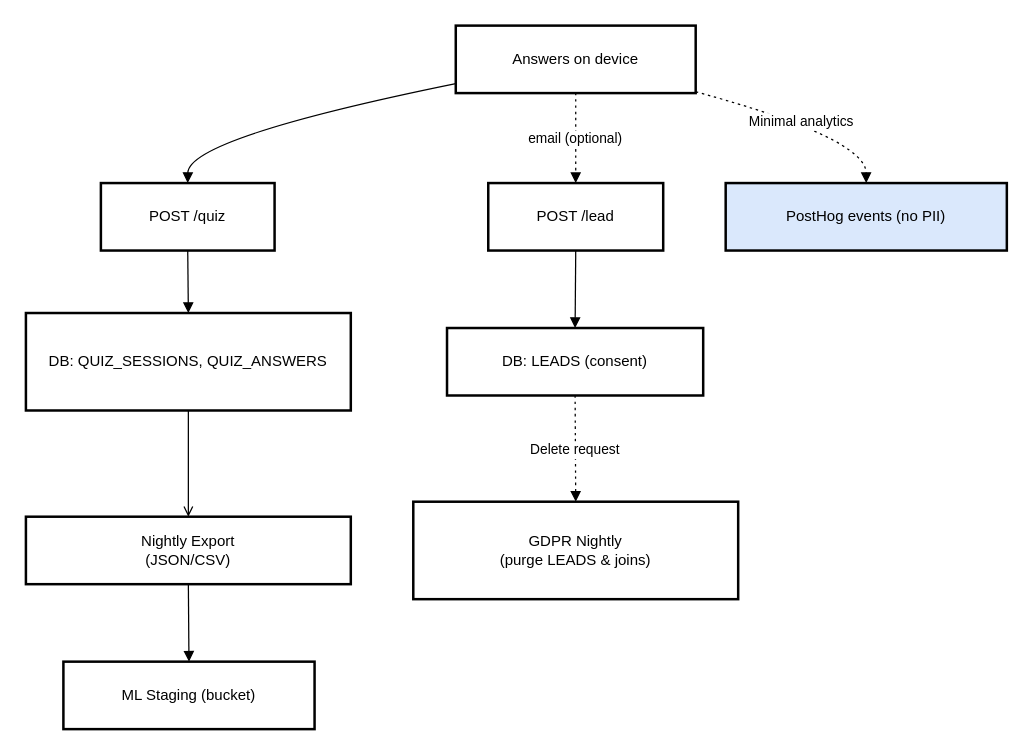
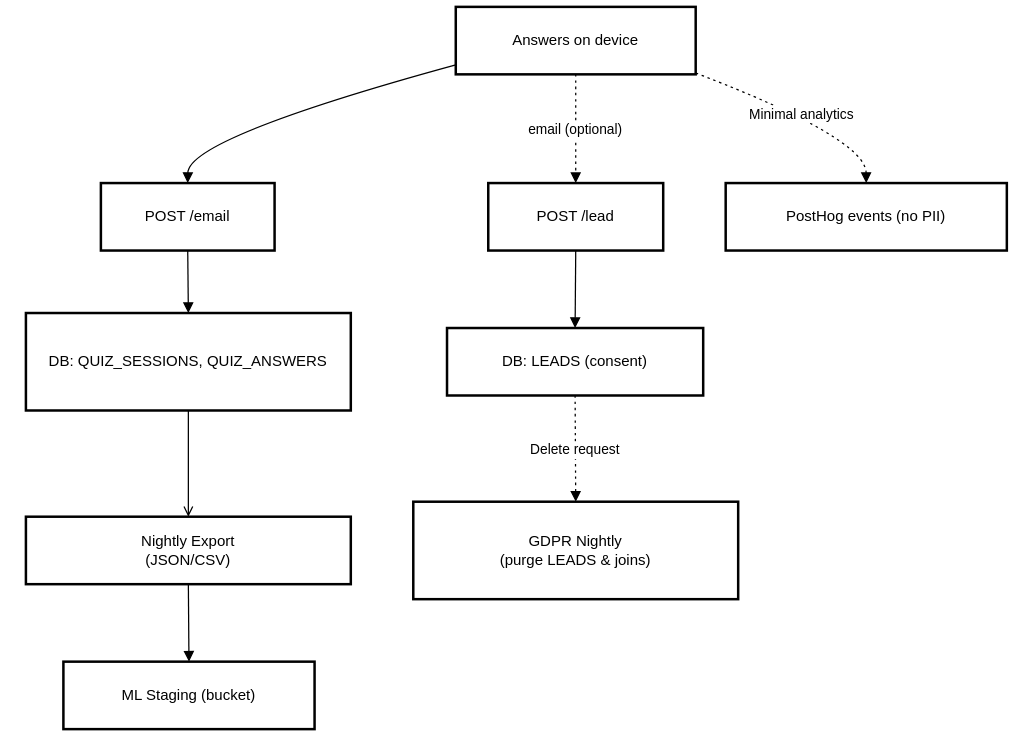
  <mxCell id="0" />
  <mxCell id="1" parent="0" />
- <mxCell id="2" value="Answers on device" style="whiteSpace=wrap;strokeWidth=2;" vertex="1" parent="1"><mxGeometry x="364" y="20" width="192" height="54" as="geometry" /></mxCell>
- <mxCell id="3" value="POST /quiz" style="whiteSpace=wrap;strokeWidth=2;" vertex="1" parent="1"><mxGeometry x="80" y="146" width="139" height="54" as="geometry" /></mxCell>
+ <mxCell id="2" value="Answers on device" style="whiteSpace=wrap;strokeWidth=2;" vertex="1" parent="1"><mxGeometry x="364" y="5" width="192" height="54" as="geometry" /></mxCell>
+ <mxCell id="3" value="POST /email" style="whiteSpace=wrap;strokeWidth=2;" vertex="1" parent="1"><mxGeometry x="80" y="146" width="139" height="54" as="geometry" /></mxCell>
  <mxCell id="4" value="DB: QUIZ_SESSIONS, QUIZ_ANSWERS" style="whiteSpace=wrap;strokeWidth=2;" vertex="1" parent="1"><mxGeometry x="20" y="250" width="260" height="78" as="geometry" /></mxCell>
  <mxCell id="5" value="POST /lead" style="whiteSpace=wrap;strokeWidth=2;" vertex="1" parent="1"><mxGeometry x="390" y="146" width="140" height="54" as="geometry" /></mxCell>
  <mxCell id="6" value="DB: LEADS (consent)" style="whiteSpace=wrap;strokeWidth=2;" vertex="1" parent="1"><mxGeometry x="357" y="262" width="205" height="54" as="geometry" /></mxCell>
  <mxCell id="7" value="Nightly Export&#10;(JSON/CSV)" style="whiteSpace=wrap;strokeWidth=2;" vertex="1" parent="1"><mxGeometry x="20" y="413" width="260" height="54" as="geometry" /></mxCell>
  <mxCell id="8" value="ML Staging (bucket)" style="whiteSpace=wrap;strokeWidth=2;" vertex="1" parent="1"><mxGeometry x="50" y="529" width="201" height="54" as="geometry" /></mxCell>
  <mxCell id="9" value="GDPR Nightly&#10;(purge LEADS &amp; joins)" style="whiteSpace=wrap;strokeWidth=2;" vertex="1" parent="1"><mxGeometry x="330" y="401" width="260" height="78" as="geometry" /></mxCell>
- <mxCell id="10" value="PostHog events (no PII)" style="whiteSpace=wrap;strokeWidth=2;fillColor=#dae8fc;" vertex="1" parent="1"><mxGeometry x="580" y="146" width="225" height="54" as="geometry" /></mxCell>
+ <mxCell id="10" value="PostHog events (no PII)" style="whiteSpace=wrap;strokeWidth=2;" vertex="1" parent="1"><mxGeometry x="580" y="146" width="225" height="54" as="geometry" /></mxCell>
  <mxCell id="11" value="" style="curved=1;startArrow=none;endArrow=block;exitX=0;exitY=0.86;entryX=0.5;entryY=0.01;rounded=0;" edge="1" parent="1" source="2" target="3"><mxGeometry relative="1" as="geometry"><Array as="points"><mxPoint x="150" y="110" /></Array></mxGeometry></mxCell>
  <mxCell id="12" value="" style="curved=1;startArrow=none;endArrow=block;exitX=0.5;exitY=1.01;entryX=0.5;entryY=0.01;rounded=0;" edge="1" parent="1" source="3" target="4"><mxGeometry relative="1" as="geometry"><Array as="points" /></mxGeometry></mxCell>
  <mxCell id="13" value="email (optional)" style="curved=1;dashed=1;dashPattern=2 3;startArrow=none;endArrow=block;exitX=0.5;exitY=1;entryX=0.5;entryY=0.01;rounded=0;" edge="1" parent="1" source="2" target="5"><mxGeometry relative="1" as="geometry"><Array as="points" /></mxGeometry></mxCell>
  <mxCell id="14" value="" style="curved=1;startArrow=none;endArrow=block;exitX=0.5;exitY=1.01;entryX=0.5;entryY=0.01;rounded=0;" edge="1" parent="1" source="5" target="6"><mxGeometry relative="1" as="geometry"><Array as="points" /></mxGeometry></mxCell>
  <mxCell id="15" value="" style="curved=1;startArrow=none;endArrow=open;exitX=0.5;exitY=1.01;entryX=0.5;entryY=0;rounded=0;" edge="1" parent="1" source="4" target="7"><mxGeometry relative="1" as="geometry"><Array as="points" /></mxGeometry></mxCell>
  <mxCell id="16" value="" style="curved=1;startArrow=none;endArrow=block;exitX=0.5;exitY=1;entryX=0.5;entryY=0;rounded=0;" edge="1" parent="1" source="7" target="8"><mxGeometry relative="1" as="geometry"><Array as="points" /></mxGeometry></mxCell>
  <mxCell id="17" value="Delete request" style="curved=1;dashed=1;dashPattern=2 3;startArrow=none;endArrow=block;exitX=0.5;exitY=1.01;entryX=0.5;entryY=0;rounded=0;" edge="1" parent="1" source="6" target="9"><mxGeometry relative="1" as="geometry"><Array as="points" /></mxGeometry></mxCell>
  <mxCell id="18" value="Minimal analytics" style="curved=1;dashed=1;dashPattern=2 3;startArrow=none;endArrow=block;exitX=1;exitY=0.98;entryX=0.5;entryY=0.01;rounded=0;" edge="1" parent="1" source="2" target="10"><mxGeometry relative="1" as="geometry"><Array as="points"><mxPoint x="692" y="110" /></Array></mxGeometry></mxCell>
